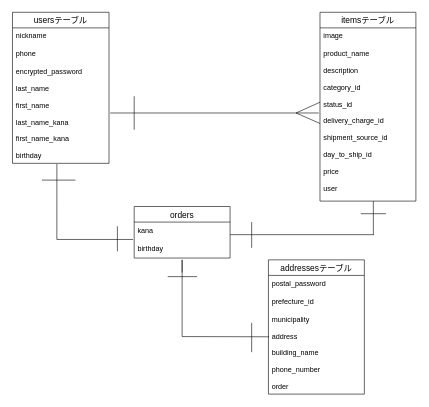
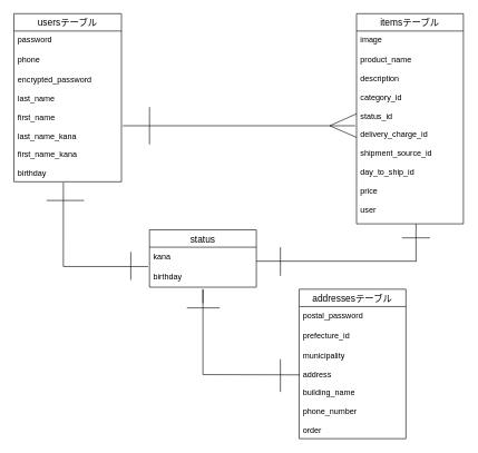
  <mxCell id="0" />
  <mxCell id="1" parent="0" />
  <mxCell id="2" value="usersテーブル" style="swimlane;fontStyle=0;childLayout=stackLayout;horizontal=1;startSize=26;horizontalStack=0;resizeParent=1;resizeParentMax=0;resizeLast=0;collapsible=1;marginBottom=0;align=center;fontSize=14;" parent="1" vertex="1"><mxGeometry x="20" y="20" width="161" height="252" as="geometry" /></mxCell>
- <mxCell id="3" value="nickname" style="text;strokeColor=none;fillColor=none;spacingLeft=4;spacingRight=4;overflow=hidden;rotatable=0;points=[[0,0.5],[1,0.5]];portConstraint=eastwest;fontSize=12;" parent="2" vertex="1"><mxGeometry y="26" width="161" height="30" as="geometry" /></mxCell>
+ <mxCell id="3" value="password" style="text;strokeColor=none;fillColor=none;spacingLeft=4;spacingRight=4;overflow=hidden;rotatable=0;points=[[0,0.5],[1,0.5]];portConstraint=eastwest;fontSize=12;" parent="2" vertex="1"><mxGeometry y="26" width="161" height="30" as="geometry" /></mxCell>
  <mxCell id="4" value="phone" style="text;strokeColor=none;fillColor=none;spacingLeft=4;spacingRight=4;overflow=hidden;rotatable=0;points=[[0,0.5],[1,0.5]];portConstraint=eastwest;fontSize=12;" parent="2" vertex="1"><mxGeometry y="56" width="161" height="30" as="geometry" /></mxCell>
  <mxCell id="5" value="encrypted_password&#10;&#10;last_name&#10;&#10;first_name&#10;&#10;last_name_kana&#10;&#10;first_name_kana&#10;&#10;birthday" style="text;strokeColor=none;fillColor=none;spacingLeft=4;spacingRight=4;overflow=hidden;rotatable=0;points=[[0,0.5],[1,0.5]];portConstraint=eastwest;fontSize=12;" parent="2" vertex="1"><mxGeometry y="86" width="161" height="166" as="geometry" /></mxCell>
  <mxCell id="6" value="itemsテーブル" style="swimlane;fontStyle=0;childLayout=stackLayout;horizontal=1;startSize=26;horizontalStack=0;resizeParent=1;resizeParentMax=0;resizeLast=0;collapsible=1;marginBottom=0;align=center;fontSize=14;" parent="1" vertex="1"><mxGeometry x="533" y="20" width="160" height="315" as="geometry" /></mxCell>
  <mxCell id="7" value="image" style="text;strokeColor=none;fillColor=none;spacingLeft=4;spacingRight=4;overflow=hidden;rotatable=0;points=[[0,0.5],[1,0.5]];portConstraint=eastwest;fontSize=12;" parent="6" vertex="1"><mxGeometry y="26" width="160" height="30" as="geometry" /></mxCell>
  <mxCell id="8" value="product_name&#10;&#10;description&#10;&#10;category_id&#10;&#10;status_id&#10;&#10;delivery_charge_id&#10;&#10;shipment_source_id&#10;&#10;day_to_ship_id&#10;&#10;price&#10;&#10;user&#10;" style="text;strokeColor=none;fillColor=none;spacingLeft=4;spacingRight=4;overflow=hidden;rotatable=0;points=[[0,0.5],[1,0.5]];portConstraint=eastwest;fontSize=12;" parent="6" vertex="1"><mxGeometry y="56" width="160" height="259" as="geometry" /></mxCell>
  <mxCell id="9" value="" style="endArrow=none;html=1;rounded=0;entryX=0;entryY=0.5;entryDx=0;entryDy=0;" parent="6" target="8" edge="1"><mxGeometry relative="1" as="geometry"><mxPoint y="150" as="sourcePoint" /><mxPoint x="-2" y="230" as="targetPoint" /><Array as="points"><mxPoint x="-40" y="168" /></Array></mxGeometry></mxCell>
  <mxCell id="10" value="addressesテーブル" style="swimlane;fontStyle=0;childLayout=stackLayout;horizontal=1;startSize=26;horizontalStack=0;resizeParent=1;resizeParentMax=0;resizeLast=0;collapsible=1;marginBottom=0;align=center;fontSize=14;" parent="1" vertex="1"><mxGeometry x="447" y="433" width="160" height="224" as="geometry" /></mxCell>
  <mxCell id="11" value="postal_password" style="text;strokeColor=none;fillColor=none;spacingLeft=4;spacingRight=4;overflow=hidden;rotatable=0;points=[[0,0.5],[1,0.5]];portConstraint=eastwest;fontSize=12;" parent="10" vertex="1"><mxGeometry y="26" width="160" height="30" as="geometry" /></mxCell>
  <mxCell id="12" value="prefecture_id" style="text;strokeColor=none;fillColor=none;spacingLeft=4;spacingRight=4;overflow=hidden;rotatable=0;points=[[0,0.5],[1,0.5]];portConstraint=eastwest;fontSize=12;" parent="10" vertex="1"><mxGeometry y="56" width="160" height="30" as="geometry" /></mxCell>
  <mxCell id="13" value="municipality&#10;&#10;address&#10;&#10;building_name&#10;&#10;phone_number&#10;&#10;order" style="text;strokeColor=none;fillColor=none;spacingLeft=4;spacingRight=4;overflow=hidden;rotatable=0;points=[[0,0.5],[1,0.5]];portConstraint=eastwest;fontSize=12;" parent="10" vertex="1"><mxGeometry y="86" width="160" height="138" as="geometry" /></mxCell>
  <mxCell id="14" value="" style="endArrow=none;html=1;rounded=0;" parent="1" edge="1"><mxGeometry relative="1" as="geometry"><mxPoint x="183" y="188" as="sourcePoint" /><mxPoint x="531" y="188" as="targetPoint" /><Array as="points"><mxPoint x="531" y="188" /></Array></mxGeometry></mxCell>
  <mxCell id="15" value="" style="endArrow=none;html=1;rounded=0;" parent="1" edge="1"><mxGeometry relative="1" as="geometry"><mxPoint x="223" y="216" as="sourcePoint" /><mxPoint x="223" y="160" as="targetPoint" /></mxGeometry></mxCell>
  <mxCell id="16" value="" style="endArrow=none;html=1;rounded=0;" parent="1" edge="1"><mxGeometry relative="1" as="geometry"><mxPoint x="69" y="300" as="sourcePoint" /><mxPoint x="125" y="300" as="targetPoint" /></mxGeometry></mxCell>
  <mxCell id="17" value="" style="endArrow=none;html=1;rounded=0;" parent="1" edge="1"><mxGeometry relative="1" as="geometry"><mxPoint x="622" y="335" as="sourcePoint" /><mxPoint x="622" y="391" as="targetPoint" /></mxGeometry></mxCell>
  <mxCell id="18" value="" style="endArrow=none;html=1;rounded=0;" parent="1" edge="1"><mxGeometry relative="1" as="geometry"><mxPoint x="383" y="391" as="sourcePoint" /><mxPoint x="623" y="391" as="targetPoint" /></mxGeometry></mxCell>
  <mxCell id="19" value="" style="endArrow=none;html=1;rounded=0;" parent="1" edge="1"><mxGeometry relative="1" as="geometry"><mxPoint x="601" y="356" as="sourcePoint" /><mxPoint x="643" y="356" as="targetPoint" /></mxGeometry></mxCell>
  <mxCell id="20" value="" style="endArrow=none;html=1;rounded=0;" parent="1" edge="1"><mxGeometry relative="1" as="geometry"><mxPoint x="419" y="370" as="sourcePoint" /><mxPoint x="419" y="413" as="targetPoint" /></mxGeometry></mxCell>
  <mxCell id="21" value="" style="endArrow=none;html=1;rounded=0;exitX=0.5;exitY=1.018;exitDx=0;exitDy=0;exitPerimeter=0;entryX=0.006;entryY=0.307;entryDx=0;entryDy=0;entryPerimeter=0;" parent="1" target="13" edge="1"><mxGeometry relative="1" as="geometry"><mxPoint x="303" y="454.052" as="sourcePoint" /><mxPoint x="513" y="602" as="targetPoint" /><Array as="points"><mxPoint x="303" y="433" /><mxPoint x="303" y="561" /></Array></mxGeometry></mxCell>
  <mxCell id="22" value="" style="endArrow=none;html=1;rounded=0;" parent="1" edge="1"><mxGeometry relative="1" as="geometry"><mxPoint x="279" y="461" as="sourcePoint" /><mxPoint x="328" y="461" as="targetPoint" /></mxGeometry></mxCell>
  <mxCell id="23" value="" style="endArrow=none;html=1;rounded=0;" parent="1" edge="1"><mxGeometry relative="1" as="geometry"><mxPoint x="419" y="538" as="sourcePoint" /><mxPoint x="419" y="587" as="targetPoint" /></mxGeometry></mxCell>
- <mxCell id="24" value="orders" style="swimlane;fontStyle=0;childLayout=stackLayout;horizontal=1;startSize=26;horizontalStack=0;resizeParent=1;resizeParentMax=0;resizeLast=0;collapsible=1;marginBottom=0;align=center;fontSize=14;" vertex="1" parent="1"><mxGeometry x="223" y="344" width="160" height="86" as="geometry" /></mxCell>
+ <mxCell id="24" value="status" style="swimlane;fontStyle=0;childLayout=stackLayout;horizontal=1;startSize=26;horizontalStack=0;resizeParent=1;resizeParentMax=0;resizeLast=0;collapsible=1;marginBottom=0;align=center;fontSize=14;" vertex="1" parent="1"><mxGeometry x="223" y="344" width="160" height="86" as="geometry" /></mxCell>
  <mxCell id="25" value="kana" style="text;strokeColor=none;fillColor=none;spacingLeft=4;spacingRight=4;overflow=hidden;rotatable=0;points=[[0,0.5],[1,0.5]];portConstraint=eastwest;fontSize=12;" vertex="1" parent="24"><mxGeometry y="26" width="160" height="30" as="geometry" /></mxCell>
  <mxCell id="26" value="birthday" style="text;strokeColor=none;fillColor=none;spacingLeft=4;spacingRight=4;overflow=hidden;rotatable=0;points=[[0,0.5],[1,0.5]];portConstraint=eastwest;fontSize=12;" vertex="1" parent="24"><mxGeometry y="56" width="160" height="30" as="geometry" /></mxCell>
  <mxCell id="27" value="" style="endArrow=none;html=1;rounded=0;exitX=0.46;exitY=1.006;exitDx=0;exitDy=0;exitPerimeter=0;entryX=-0.012;entryY=-0.033;entryDx=0;entryDy=0;entryPerimeter=0;" edge="1" parent="1" source="5" target="26"><mxGeometry relative="1" as="geometry"><mxPoint x="272" y="391" as="sourcePoint" /><mxPoint x="432" y="391" as="targetPoint" /><Array as="points"><mxPoint x="94" y="399" /></Array></mxGeometry></mxCell>
  <mxCell id="28" value="" style="endArrow=none;html=1;rounded=0;" edge="1" parent="1"><mxGeometry relative="1" as="geometry"><mxPoint x="195" y="419" as="sourcePoint" /><mxPoint x="195" y="377" as="targetPoint" /></mxGeometry></mxCell>
